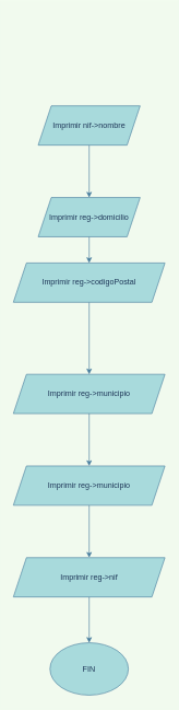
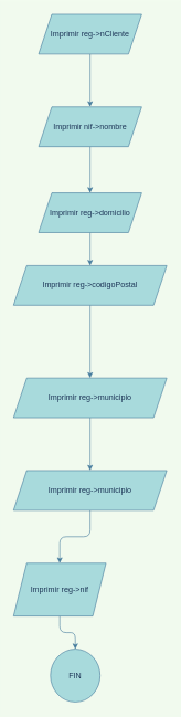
  <mxCell id="0" />
  <mxCell id="1" parent="0" />
+ <mxCell id="2" value="" style="edgeStyle=orthogonalEdgeStyle;curved=0;rounded=1;sketch=0;orthogonalLoop=1;jettySize=auto;html=1;strokeColor=#457B9D;fillColor=#A8DADC;fontColor=#1D3557;" edge="1" parent="1" source="3" target="5"><mxGeometry relative="1" as="geometry" /></mxCell>
+ <mxCell id="3" value="Imprimir reg-&amp;gt;nCliente" style="shape=parallelogram;perimeter=parallelogramPerimeter;whiteSpace=wrap;html=1;fixedSize=1;fontColor=#1D3557;strokeColor=#457B9D;fillColor=#A8DADC;" vertex="1" parent="1"><mxGeometry x="58" y="20" width="156" height="60" as="geometry" /></mxCell>
  <mxCell id="4" value="" style="edgeStyle=orthogonalEdgeStyle;curved=0;rounded=1;sketch=0;orthogonalLoop=1;jettySize=auto;html=1;strokeColor=#457B9D;fillColor=#A8DADC;fontColor=#1D3557;" edge="1" parent="1" source="5" target="7"><mxGeometry relative="1" as="geometry" /></mxCell>
  <mxCell id="5" value="Imprimir nif-&amp;gt;nombre" style="shape=parallelogram;perimeter=parallelogramPerimeter;whiteSpace=wrap;html=1;fixedSize=1;fontColor=#1D3557;strokeColor=#457B9D;fillColor=#A8DADC;" vertex="1" parent="1"><mxGeometry x="58" y="160" width="156" height="60" as="geometry" /></mxCell>
  <mxCell id="6" value="" style="edgeStyle=orthogonalEdgeStyle;curved=0;rounded=1;sketch=0;orthogonalLoop=1;jettySize=auto;html=1;strokeColor=#457B9D;fillColor=#A8DADC;fontColor=#1D3557;" edge="1" parent="1" source="7" target="9"><mxGeometry relative="1" as="geometry" /></mxCell>
- <mxCell id="7" value="Imprimir reg-&amp;gt;domicilio" style="shape=parallelogram;perimeter=parallelogramPerimeter;whiteSpace=wrap;html=1;fixedSize=1;fontColor=#1D3557;strokeColor=#457B9D;fillColor=#A8DADC;" vertex="1" parent="1"><mxGeometry x="58" y="300" width="156" height="60" as="geometry" /></mxCell>
+ <mxCell id="7" value="Imprimir reg-&amp;gt;domicilio" style="shape=parallelogram;perimeter=parallelogramPerimeter;whiteSpace=wrap;html=1;fixedSize=1;fontColor=#1D3557;strokeColor=#457B9D;fillColor=#A8DADC;" vertex="1" parent="1"><mxGeometry x="58" y="290" width="156" height="60" as="geometry" /></mxCell>
  <mxCell id="8" value="" style="edgeStyle=orthogonalEdgeStyle;curved=0;rounded=1;sketch=0;orthogonalLoop=1;jettySize=auto;html=1;strokeColor=#457B9D;fillColor=#A8DADC;fontColor=#1D3557;" edge="1" parent="1" source="9" target="11"><mxGeometry relative="1" as="geometry" /></mxCell>
  <mxCell id="9" value="Imprimir reg-&amp;gt;codigoPostal" style="shape=parallelogram;perimeter=parallelogramPerimeter;whiteSpace=wrap;html=1;fixedSize=1;fontColor=#1D3557;strokeColor=#457B9D;fillColor=#A8DADC;" vertex="1" parent="1"><mxGeometry x="20" y="400" width="232" height="60" as="geometry" /></mxCell>
  <mxCell id="10" value="" style="edgeStyle=orthogonalEdgeStyle;curved=0;rounded=1;sketch=0;orthogonalLoop=1;jettySize=auto;html=1;strokeColor=#457B9D;fillColor=#A8DADC;fontColor=#1D3557;" edge="1" parent="1" source="11" target="13"><mxGeometry relative="1" as="geometry" /></mxCell>
  <mxCell id="11" value="Imprimir reg-&amp;gt;municipio" style="shape=parallelogram;perimeter=parallelogramPerimeter;whiteSpace=wrap;html=1;fixedSize=1;fontColor=#1D3557;strokeColor=#457B9D;fillColor=#A8DADC;" vertex="1" parent="1"><mxGeometry x="20" y="570" width="232" height="60" as="geometry" /></mxCell>
  <mxCell id="12" value="" style="edgeStyle=orthogonalEdgeStyle;curved=0;rounded=1;sketch=0;orthogonalLoop=1;jettySize=auto;html=1;strokeColor=#457B9D;fillColor=#A8DADC;fontColor=#1D3557;" edge="1" parent="1" source="13" target="15"><mxGeometry relative="1" as="geometry" /></mxCell>
  <mxCell id="13" value="Imprimir reg-&amp;gt;municipio" style="shape=parallelogram;perimeter=parallelogramPerimeter;whiteSpace=wrap;html=1;fixedSize=1;fontColor=#1D3557;strokeColor=#457B9D;fillColor=#A8DADC;" vertex="1" parent="1"><mxGeometry x="20" y="710" width="232" height="60" as="geometry" /></mxCell>
  <mxCell id="14" value="" style="edgeStyle=orthogonalEdgeStyle;curved=0;rounded=1;sketch=0;orthogonalLoop=1;jettySize=auto;html=1;strokeColor=#457B9D;fillColor=#A8DADC;fontColor=#1D3557;" edge="1" parent="1" source="15" target="16"><mxGeometry relative="1" as="geometry" /></mxCell>
- <mxCell id="15" value="Imprimir reg-&amp;gt;nif" style="shape=parallelogram;perimeter=parallelogramPerimeter;whiteSpace=wrap;html=1;fixedSize=1;fontColor=#1D3557;strokeColor=#457B9D;fillColor=#A8DADC;" vertex="1" parent="1"><mxGeometry x="20" y="850" width="232" height="60" as="geometry" /></mxCell>
- <mxCell id="16" value="FIN" style="ellipse;whiteSpace=wrap;html=1;fontColor=#1D3557;strokeColor=#457B9D;fillColor=#A8DADC;" vertex="1" parent="1"><mxGeometry x="76" y="980" width="120" height="80" as="geometry" /></mxCell>
+ <mxCell id="15" value="Imprimir reg-&amp;gt;nif" style="shape=parallelogram;perimeter=parallelogramPerimeter;whiteSpace=wrap;html=1;fixedSize=1;fontColor=#1D3557;strokeColor=#457B9D;fillColor=#A8DADC;" vertex="1" parent="1"><mxGeometry x="20" y="850" width="140" height="80" as="geometry" /></mxCell>
+ <mxCell id="16" value="FIN" style="ellipse;whiteSpace=wrap;html=1;fontColor=#1D3557;strokeColor=#457B9D;fillColor=#A8DADC;" vertex="1" parent="1"><mxGeometry x="76" y="980" width="75" height="80" as="geometry" /></mxCell>
